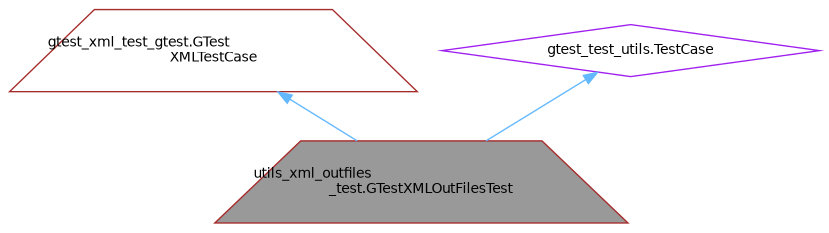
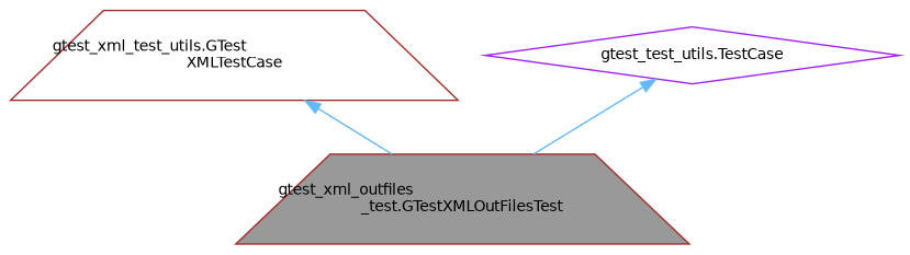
  digraph {
    node [color=brown fillcolor=white fontname=Helvetica fontsize=10 shape=trapezium style=filled]
    edge [color=steelblue1 dir=back fontname=Helvetica fontsize=10 labelfontname=Helvetica labelfontsize=10 style=solid]
-   n1 [fillcolor=grey60 fontcolor=black height=0.2 label="utils_xml_outfiles\l_test.GTestXMLOutFilesTest" width=0.4]
-   n2 [height=0.2 label="gtest_xml_test_gtest.GTest\lXMLTestCase" width=0.4]
+   n1 [fillcolor=grey60 fontcolor=black height=0.2 label="gtest_xml_outfiles\l_test.GTestXMLOutFilesTest" width=0.4]
+   n2 [height=0.2 label="gtest_xml_test_utils.GTest\lXMLTestCase" width=0.4]
    n3 [color=purple height=0.2 label="gtest_test_utils.TestCase" shape=diamond width=0.4]
    n2 -> n1
    n3 -> n1
  }
